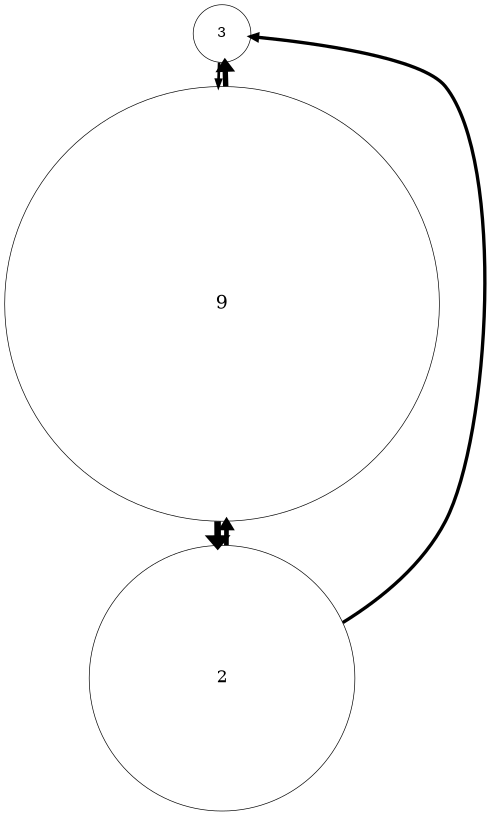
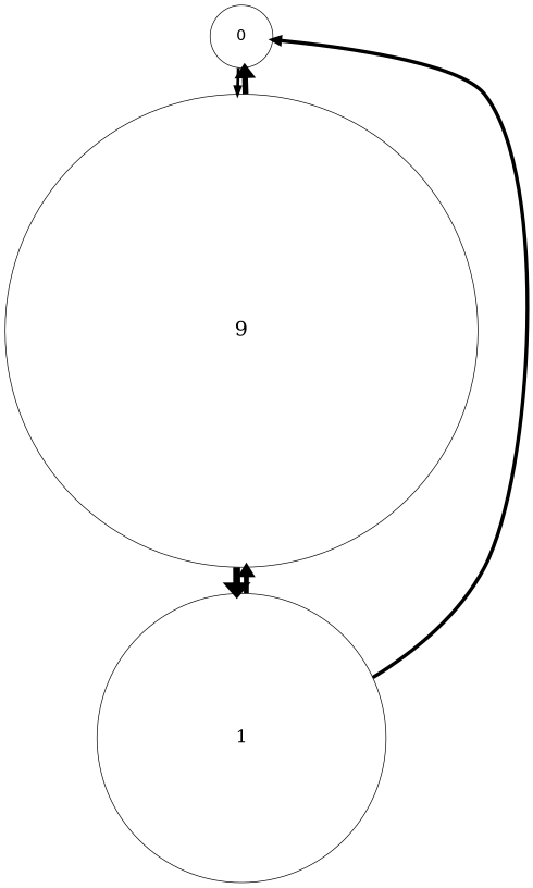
  digraph {
    node [fixedsize=false shape=circle]
-   0 [fontsize=21 height=1.2 width=1.2 label=3]
+   0 [fontsize=21 height=1.2 width=1.2]
    n2 [fontsize=29 height=9.0 label=9 width=9.0]
-   1 [fontsize=25 height=5.5 width=5.5 label=2]
+   1 [fontsize=25 height=5.5 width=5.5]
    0 -> n2 [penwidth=4.0]
    n2 -> 0 [penwidth=8.0]
    n2 -> 1 [penwidth=9.8]
    1 -> 0 [penwidth=5.0]
    1 -> n2 [penwidth=7.0]
  }
